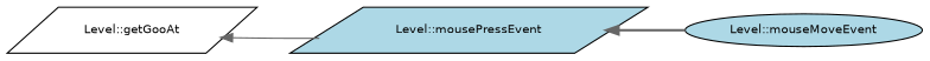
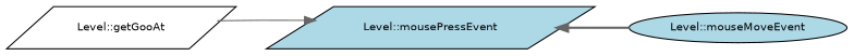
  digraph {
    rankdir=LR
    node [color=black fillcolor=lightblue fontname=Helvetica fontsize=10 shape=parallelogram style=filled]
    edge [color=gray40 dir=back fontname=Helvetica fontsize=10 labelfontname=Helvetica labelfontsize=10]
    n1 [fillcolor=white fontcolor=black height=0.2 label="Level::getGooAt" width=0.4]
    n2 [height=0.2 label="Level::mousePressEvent" width=0.4]
    n3 [height=0.2 label="Level::mouseMoveEvent" shape=ellipse width=0.4]
-   n1 -> n2 [style=solid]
+   n2 -> n1 [style=solid]
    n2 -> n3 [style=bold]
  }
